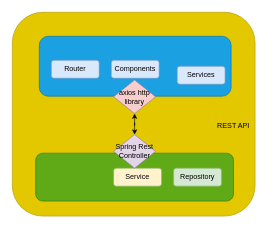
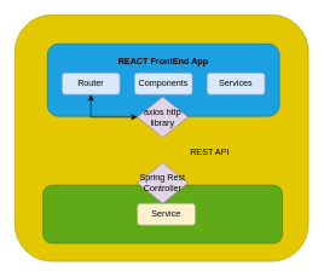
  <mxCell id="0" />
  <mxCell id="1" parent="0" />
  <mxCell id="2" value="" style="rounded=1;whiteSpace=wrap;html=1;fillColor=#e3c800;fontColor=#000000;strokeColor=#B09500;" vertex="1" parent="1"><mxGeometry x="20" y="20" width="405" height="340" as="geometry" /></mxCell>
  <mxCell id="3" value="" style="rounded=1;whiteSpace=wrap;html=1;fillColor=#60a917;fontColor=#ffffff;strokeColor=#2D7600;" vertex="1" parent="1"><mxGeometry x="59" y="255" width="330" height="80" as="geometry" /></mxCell>
  <mxCell id="4" value="" style="rounded=1;whiteSpace=wrap;html=1;fillColor=#1ba1e2;fontColor=#ffffff;strokeColor=#006EAF;" vertex="1" parent="1"><mxGeometry x="65" y="60" width="320" height="100" as="geometry" /></mxCell>
  <mxCell id="5" value="Router" style="rounded=1;whiteSpace=wrap;html=1;fillColor=#dae8fc;strokeColor=#6c8ebf;" vertex="1" parent="1"><mxGeometry x="85" y="100" width="80" height="30" as="geometry" /></mxCell>
  <mxCell id="6" value="Components" style="rounded=1;whiteSpace=wrap;html=1;fillColor=#dae8fc;strokeColor=#6c8ebf;" vertex="1" parent="1"><mxGeometry x="185" y="100" width="80" height="30" as="geometry" /></mxCell>
- <mxCell id="7" value="Services" style="rounded=1;whiteSpace=wrap;html=1;fillColor=#dae8fc;strokeColor=#6c8ebf;" vertex="1" parent="1"><mxGeometry x="295" y="110" width="80" height="30" as="geometry" /></mxCell>
- <mxCell id="8" style="edgeStyle=orthogonalEdgeStyle;rounded=0;orthogonalLoop=1;jettySize=auto;html=1;entryX=0.5;entryY=0;entryDx=0;entryDy=0;startArrow=classic;startFill=1;" edge="1" parent="1" source="9" target="13"><mxGeometry relative="1" as="geometry" /></mxCell>
- <mxCell id="9" value="axios http library" style="rhombus;whiteSpace=wrap;html=1;fillColor=#f8cecc;strokeColor=#9673a6;" vertex="1" parent="1"><mxGeometry x="189" y="133" width="70" height="56" as="geometry" /></mxCell>
+ <mxCell id="7" value="Services" style="rounded=1;whiteSpace=wrap;html=1;fillColor=#dae8fc;strokeColor=#6c8ebf;" vertex="1" parent="1"><mxGeometry x="285" y="100" width="80" height="30" as="geometry" /></mxCell>
+ <mxCell id="8" style="edgeStyle=orthogonalEdgeStyle;rounded=0;orthogonalLoop=1;jettySize=auto;html=1;startArrow=classic;startFill=1;" edge="1" parent="1" source="9" target="5"><mxGeometry relative="1" as="geometry" /></mxCell>
+ <mxCell id="9" value="axios http library" style="rhombus;whiteSpace=wrap;html=1;fillColor=#e1d5e7;strokeColor=#9673a6;" vertex="1" parent="1"><mxGeometry x="189" y="133" width="70" height="56" as="geometry" /></mxCell>
+ <mxCell id="10" value="&lt;b&gt;REACT FrontEnd App&lt;/b&gt;" style="text;html=1;align=center;verticalAlign=middle;whiteSpace=wrap;rounded=0;" vertex="1" parent="1"><mxGeometry x="140" y="70" width="170" height="30" as="geometry" /></mxCell>
  <mxCell id="11" value="Service" style="rounded=1;whiteSpace=wrap;html=1;fillColor=#fff2cc;strokeColor=#82b366;" vertex="1" parent="1"><mxGeometry x="189" y="280" width="80" height="30" as="geometry" /></mxCell>
- <mxCell id="12" value="Repository" style="rounded=1;whiteSpace=wrap;html=1;fillColor=#d5e8d4;strokeColor=#82b366;" vertex="1" parent="1"><mxGeometry x="289" y="280" width="80" height="30" as="geometry" /></mxCell>
  <mxCell id="13" value="Spring Rest Controller" style="rhombus;whiteSpace=wrap;html=1;fillColor=#e1d5e7;strokeColor=#9673a6;" vertex="1" parent="1"><mxGeometry x="189" y="224" width="70" height="56" as="geometry" /></mxCell>
- <mxCell id="14" value="REST API" style="text;html=1;align=center;verticalAlign=middle;whiteSpace=wrap;rounded=0;" vertex="1" parent="1"><mxGeometry x="359" y="194" width="60" height="30" as="geometry" /></mxCell>
+ <mxCell id="14" value="REST API" style="text;html=1;align=center;verticalAlign=middle;whiteSpace=wrap;rounded=0;" vertex="1" parent="1"><mxGeometry x="259" y="194" width="60" height="30" as="geometry" /></mxCell>
